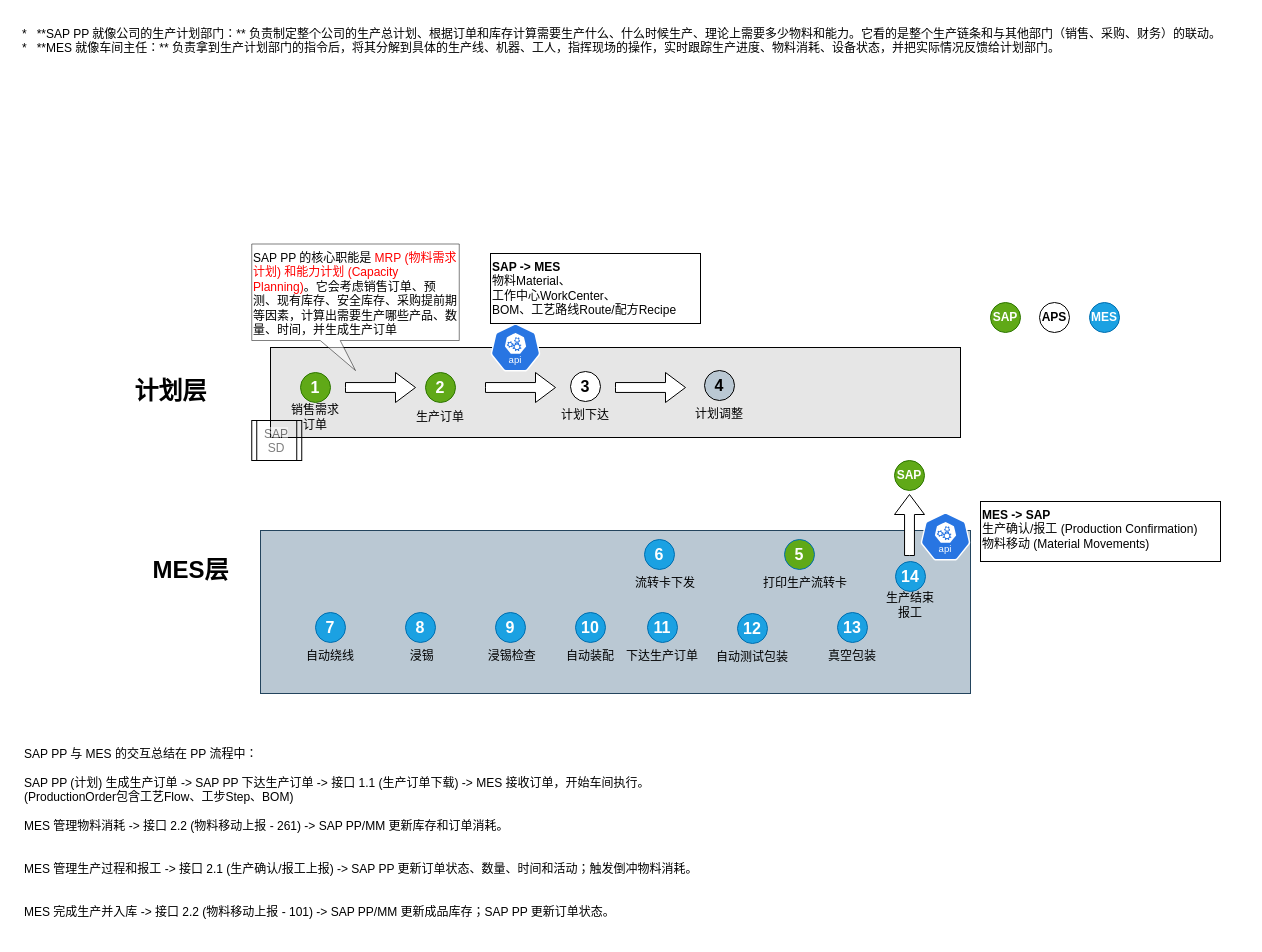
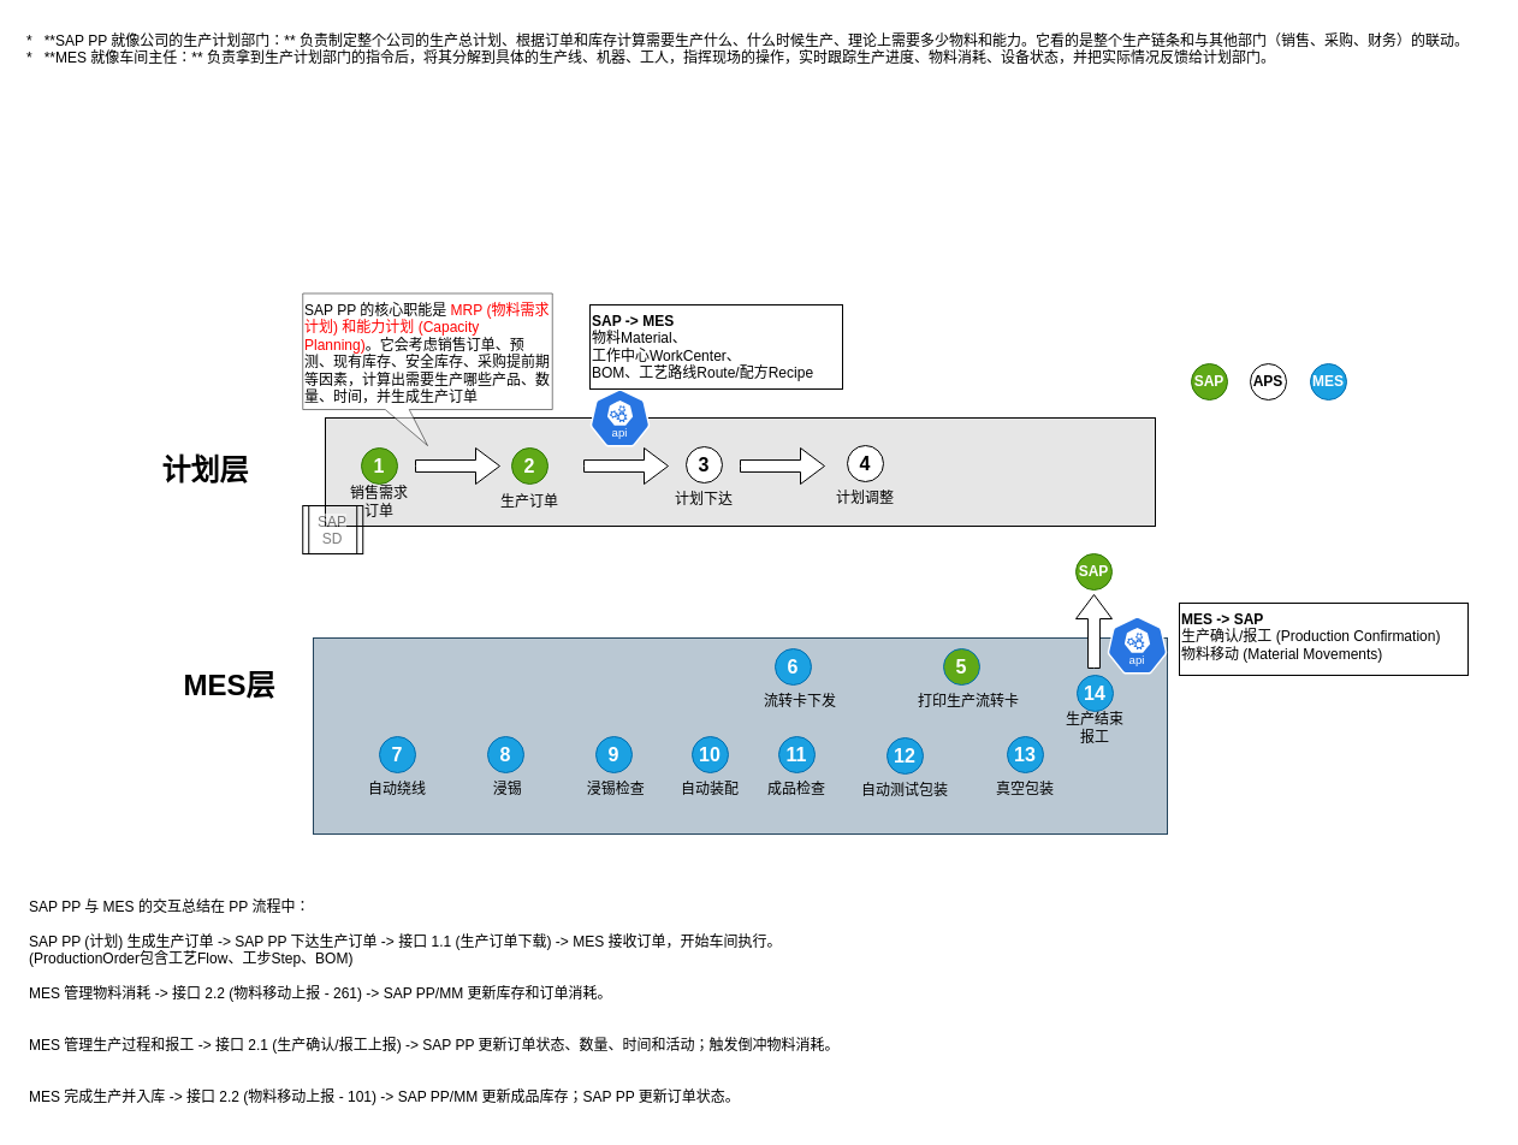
  <mxCell id="0" />
  <mxCell id="1" parent="0" />
  <mxCell id="2" value="" style="rounded=0;whiteSpace=wrap;html=1;fillColor=#E6E6E6;" parent="1" vertex="1"><mxGeometry x="270" y="347" width="690" height="90" as="geometry" /></mxCell>
  <mxCell id="3" value="计划层" style="text;strokeColor=none;fillColor=none;html=1;fontSize=24;fontStyle=1;verticalAlign=middle;align=center;" parent="1" vertex="1"><mxGeometry x="120" y="371" width="100" height="40" as="geometry" /></mxCell>
  <mxCell id="4" value="" style="html=1;shadow=0;dashed=0;align=center;verticalAlign=middle;shape=mxgraph.arrows2.arrow;dy=0.67;dx=20;notch=0;" parent="1" vertex="1"><mxGeometry x="345" y="372" width="70" height="30" as="geometry" /></mxCell>
  <mxCell id="5" value="" style="group" parent="1" vertex="1" connectable="0"><mxGeometry x="285" y="372" width="60" height="70" as="geometry" /></mxCell>
  <mxCell id="6" value="1" style="ellipse;whiteSpace=wrap;html=1;aspect=fixed;rotation=0;strokeColor=#2D7600;gradientDirection=east;fillColor=#60a917;rounded=0;pointerEvents=0;fontFamily=Helvetica;fontSize=16;spacingTop=4;spacingBottom=4;spacingLeft=4;spacingRight=4;points=[];fontStyle=1;snapToPoint=0;fontColor=#ffffff;" parent="5" vertex="1"><mxGeometry x="15" width="30" height="30" as="geometry" /></mxCell>
  <mxCell id="7" value="销售需求订单" style="text;html=1;align=center;verticalAlign=middle;whiteSpace=wrap;rounded=0;" parent="5" vertex="1"><mxGeometry y="30" width="60" height="30" as="geometry" /></mxCell>
  <mxCell id="8" value="" style="group" parent="1" vertex="1" connectable="0"><mxGeometry x="410" y="372" width="60" height="60" as="geometry" /></mxCell>
  <mxCell id="9" value="2" style="ellipse;whiteSpace=wrap;html=1;aspect=fixed;rotation=0;strokeColor=#2D7600;gradientDirection=east;fillColor=#60a917;rounded=0;pointerEvents=0;fontFamily=Helvetica;fontSize=16;spacingTop=4;spacingBottom=4;spacingLeft=4;spacingRight=4;points=[];fontStyle=1;snapToPoint=0;fontColor=#ffffff;" parent="8" vertex="1"><mxGeometry x="15" width="30" height="30" as="geometry" /></mxCell>
  <mxCell id="10" value="生产订单" style="text;html=1;align=center;verticalAlign=middle;whiteSpace=wrap;rounded=0;" parent="8" vertex="1"><mxGeometry y="30" width="60" height="30" as="geometry" /></mxCell>
  <mxCell id="11" value="" style="html=1;shadow=0;dashed=0;align=center;verticalAlign=middle;shape=mxgraph.arrows2.arrow;dy=0.67;dx=20;notch=0;" parent="1" vertex="1"><mxGeometry x="485" y="372" width="70" height="30" as="geometry" /></mxCell>
  <mxCell id="12" value="SAP" style="ellipse;whiteSpace=wrap;html=1;aspect=fixed;rotation=0;strokeColor=#2D7600;gradientDirection=east;fillColor=#60a917;rounded=0;pointerEvents=0;fontFamily=Helvetica;fontSize=12;spacingTop=4;spacingBottom=4;spacingLeft=4;spacingRight=4;points=[];fontStyle=1;snapToPoint=0;fontColor=#ffffff;" parent="1" vertex="1"><mxGeometry x="990" y="302" width="30" height="30" as="geometry" /></mxCell>
  <mxCell id="13" value="" style="html=1;shadow=0;dashed=0;align=center;verticalAlign=middle;shape=mxgraph.arrows2.arrow;dy=0.67;dx=20;notch=0;" parent="1" vertex="1"><mxGeometry x="615" y="372" width="70" height="30" as="geometry" /></mxCell>
  <mxCell id="14" value="" style="group" parent="1" vertex="1" connectable="0"><mxGeometry x="555" y="370" width="62" height="60" as="geometry" /></mxCell>
  <mxCell id="15" value="" style="group" parent="14" vertex="1" connectable="0"><mxGeometry width="62" height="60" as="geometry" /></mxCell>
  <mxCell id="16" value="计划下达" style="text;html=1;align=center;verticalAlign=middle;whiteSpace=wrap;rounded=0;" parent="15" vertex="1"><mxGeometry y="30" width="60" height="30" as="geometry" /></mxCell>
  <mxCell id="17" value="3" style="ellipse;whiteSpace=wrap;html=1;aspect=fixed;rotation=0;gradientDirection=east;rounded=0;pointerEvents=0;fontFamily=Helvetica;fontSize=16;spacingTop=4;spacingBottom=4;spacingLeft=4;spacingRight=4;points=[];fontStyle=1;snapToPoint=0;" parent="14" vertex="1"><mxGeometry x="15" y="1" width="30" height="30" as="geometry" /></mxCell>
  <mxCell id="18" value="" style="group" parent="1" vertex="1" connectable="0"><mxGeometry x="689" y="369" width="62" height="60" as="geometry" /></mxCell>
  <mxCell id="19" value="" style="group" parent="18" vertex="1" connectable="0"><mxGeometry width="62" height="60" as="geometry" /></mxCell>
  <mxCell id="20" value="计划调整" style="text;html=1;align=center;verticalAlign=middle;whiteSpace=wrap;rounded=0;" parent="19" vertex="1"><mxGeometry y="30" width="60" height="30" as="geometry" /></mxCell>
- <mxCell id="21" value="4" style="ellipse;whiteSpace=wrap;html=1;aspect=fixed;rotation=0;gradientDirection=east;rounded=0;pointerEvents=0;fontFamily=Helvetica;fontSize=16;spacingTop=4;spacingBottom=4;spacingLeft=4;spacingRight=4;points=[];fontStyle=1;snapToPoint=0;fillColor=#bac8d3;" parent="18" vertex="1"><mxGeometry x="15" y="1" width="30" height="30" as="geometry" /></mxCell>
+ <mxCell id="21" value="4" style="ellipse;whiteSpace=wrap;html=1;aspect=fixed;rotation=0;gradientDirection=east;rounded=0;pointerEvents=0;fontFamily=Helvetica;fontSize=16;spacingTop=4;spacingBottom=4;spacingLeft=4;spacingRight=4;points=[];fontStyle=1;snapToPoint=0;" parent="18" vertex="1"><mxGeometry x="15" y="1" width="30" height="30" as="geometry" /></mxCell>
  <mxCell id="22" value="APS" style="ellipse;whiteSpace=wrap;html=1;aspect=fixed;rotation=0;gradientDirection=east;rounded=0;pointerEvents=0;fontFamily=Helvetica;fontSize=12;spacingTop=4;spacingBottom=4;spacingLeft=4;spacingRight=4;points=[];fontStyle=1;snapToPoint=0;" parent="1" vertex="1"><mxGeometry x="1039" y="302" width="30" height="30" as="geometry" /></mxCell>
  <mxCell id="23" value="MES层" style="text;strokeColor=none;fillColor=none;html=1;fontSize=24;fontStyle=1;verticalAlign=middle;align=center;" parent="1" vertex="1"><mxGeometry x="140" y="550" width="100" height="40" as="geometry" /></mxCell>
  <mxCell id="24" value="MES" style="ellipse;whiteSpace=wrap;html=1;aspect=fixed;rotation=0;gradientDirection=east;rounded=0;pointerEvents=0;fontFamily=Helvetica;fontSize=12;spacingTop=4;spacingBottom=4;spacingLeft=4;spacingRight=4;points=[];fontStyle=1;snapToPoint=0;fillColor=#1ba1e2;fontColor=#ffffff;strokeColor=#006EAF;" parent="1" vertex="1"><mxGeometry x="1089" y="302" width="30" height="30" as="geometry" /></mxCell>
  <mxCell id="25" value="&lt;span style=&quot;&quot;&gt;SAP PP 的核心职能是&lt;font style=&quot;color: rgb(255, 0, 0);&quot;&gt; MRP (物料需求计划) 和能力计划 (Capacity Planning)&lt;/font&gt;。它会考虑销售订单、预测、现有库存、安全库存、采购提前期等因素，计算出需要生产哪些产品、数量、时间，并生成生产订单&lt;/span&gt;" style="shape=callout;whiteSpace=wrap;html=1;perimeter=calloutPerimeter;opacity=50;size=30;position=0.33;verticalAlign=top;align=left;" parent="1" vertex="1"><mxGeometry x="251.25" y="243.5" width="207.5" height="126.5" as="geometry" /></mxCell>
  <mxCell id="26" value="&lt;div&gt;*&amp;nbsp; &amp;nbsp;**SAP PP 就像公司的生产计划部门：** 负责制定整个公司的生产总计划、根据订单和库存计算需要生产什么、什么时候生产、理论上需要多少物料和能力。它看的是整个生产链条和与其他部门（销售、采购、财务）的联动。&lt;/div&gt;&lt;div&gt;*&amp;nbsp; &amp;nbsp;**MES 就像车间主任：** 负责拿到生产计划部门的指令后，将其分解到具体的生产线、机器、工人，指挥现场的操作，实时跟踪生产进度、物料消耗、设备状态，并把实际情况反馈给计划部门。&lt;/div&gt;" style="text;html=1;align=left;verticalAlign=top;resizable=0;points=[];autosize=1;strokeColor=none;fillColor=none;" parent="1" vertex="1"><mxGeometry x="20" y="20" width="1220" height="40" as="geometry" /></mxCell>
  <mxCell id="27" value="SAP&lt;div&gt;SD&lt;/div&gt;" style="shape=process;whiteSpace=wrap;html=1;backgroundOutline=1;align=center;verticalAlign=top;fontFamily=Helvetica;fontSize=12;fontColor=default;autosize=1;resizable=0;fillColor=none;gradientColor=none;textOpacity=50;labelBackgroundColor=default;" parent="1" vertex="1"><mxGeometry x="251.25" y="420" width="50" height="40" as="geometry" /></mxCell>
  <mxCell id="28" value="" style="aspect=fixed;sketch=0;html=1;dashed=0;whitespace=wrap;verticalLabelPosition=bottom;verticalAlign=top;fillColor=#2875E2;strokeColor=#ffffff;points=[[0.005,0.63,0],[0.1,0.2,0],[0.9,0.2,0],[0.5,0,0],[0.995,0.63,0],[0.72,0.99,0],[0.5,1,0],[0.28,0.99,0]];shape=mxgraph.kubernetes.icon2;kubernetesLabel=1;prIcon=api;align=left;fontFamily=Helvetica;fontSize=12;fontColor=default;autosize=1;resizable=0;" parent="1" vertex="1"><mxGeometry x="490" y="323" width="50" height="48" as="geometry" /></mxCell>
  <mxCell id="29" value="SAP" style="ellipse;whiteSpace=wrap;html=1;aspect=fixed;rotation=0;strokeColor=#2D7600;gradientDirection=east;fillColor=#60a917;rounded=0;pointerEvents=0;fontFamily=Helvetica;fontSize=12;spacingTop=4;spacingBottom=4;spacingLeft=4;spacingRight=4;points=[];fontStyle=1;snapToPoint=0;fontColor=#ffffff;" parent="1" vertex="1"><mxGeometry x="894" y="460" width="30" height="30" as="geometry" /></mxCell>
  <mxCell id="30" value="&lt;div&gt;&lt;b&gt;SAP -&amp;gt; MES&lt;/b&gt;&lt;/div&gt;&lt;div&gt;物料Material、&lt;/div&gt;&lt;div&gt;工作中心WorkCenter、&lt;/div&gt;&lt;div&gt;BOM、&lt;span style=&quot;background-color: transparent; color: light-dark(rgb(0, 0, 0), rgb(255, 255, 255));&quot;&gt;工艺路线Route/配方Recipe&lt;/span&gt;&lt;/div&gt;" style="rounded=0;whiteSpace=wrap;html=1;align=left;verticalAlign=top;fontFamily=Helvetica;fontSize=12;fontColor=default;autosize=1;resizable=0;fillColor=none;gradientColor=none;" parent="1" vertex="1"><mxGeometry x="490" y="253" width="210" height="70" as="geometry" /></mxCell>
  <mxCell id="31" value="&lt;div&gt;&lt;b&gt;MES -&amp;gt; SAP&lt;/b&gt;&lt;/div&gt;&lt;div&gt;&lt;span style=&quot;background-color: transparent;&quot;&gt;生产确认/报工 (Production Confirmation)&lt;/span&gt;&lt;/div&gt;&lt;div&gt;&lt;span style=&quot;background-color: transparent;&quot;&gt;物料移动 (Material Movements)&lt;/span&gt;&lt;/div&gt;" style="rounded=0;whiteSpace=wrap;html=1;align=left;verticalAlign=top;fontFamily=Helvetica;fontSize=12;fontColor=default;autosize=1;resizable=0;fillColor=none;gradientColor=none;" parent="1" vertex="1"><mxGeometry x="980" y="501" width="240" height="60" as="geometry" /></mxCell>
  <mxCell id="32" value="" style="rounded=0;whiteSpace=wrap;html=1;fillColor=#bac8d3;strokeColor=#23445d;" parent="1" vertex="1"><mxGeometry x="260" y="530" width="710" height="163" as="geometry" /></mxCell>
  <mxCell id="33" value="" style="group" parent="1" vertex="1" connectable="0"><mxGeometry x="769" y="538" width="90" height="60" as="geometry" /></mxCell>
  <mxCell id="34" value="" style="group" parent="33" vertex="1" connectable="0"><mxGeometry width="90" height="60" as="geometry" /></mxCell>
  <mxCell id="35" value="打印生产流转卡" style="text;html=1;align=center;verticalAlign=middle;whiteSpace=wrap;rounded=0;" parent="34" vertex="1"><mxGeometry x="-9" y="30" width="90" height="30" as="geometry" /></mxCell>
  <mxCell id="36" value="5" style="ellipse;whiteSpace=wrap;html=1;aspect=fixed;rotation=0;gradientDirection=east;rounded=0;pointerEvents=0;fontFamily=Helvetica;fontSize=16;spacingTop=4;spacingBottom=4;spacingLeft=4;spacingRight=4;points=[];fontStyle=1;snapToPoint=0;fillColor=#60a917;fontColor=#ffffff;strokeColor=#006EAF;" parent="33" vertex="1"><mxGeometry x="15" y="1" width="30" height="30" as="geometry" /></mxCell>
  <mxCell id="37" value="" style="group" parent="1" vertex="1" connectable="0"><mxGeometry x="629" y="538" width="90" height="60" as="geometry" /></mxCell>
  <mxCell id="38" value="" style="group" parent="37" vertex="1" connectable="0"><mxGeometry width="90" height="60" as="geometry" /></mxCell>
  <mxCell id="39" value="流转卡下发" style="text;html=1;align=center;verticalAlign=middle;whiteSpace=wrap;rounded=0;" parent="38" vertex="1"><mxGeometry x="-9" y="30" width="90" height="30" as="geometry" /></mxCell>
  <mxCell id="40" value="6" style="ellipse;whiteSpace=wrap;html=1;aspect=fixed;rotation=0;gradientDirection=east;rounded=0;pointerEvents=0;fontFamily=Helvetica;fontSize=16;spacingTop=4;spacingBottom=4;spacingLeft=4;spacingRight=4;points=[];fontStyle=1;snapToPoint=0;fillColor=#1ba1e2;fontColor=#ffffff;strokeColor=#006EAF;" parent="37" vertex="1"><mxGeometry x="15" y="1" width="30" height="30" as="geometry" /></mxCell>
  <mxCell id="41" value="" style="group" parent="1" vertex="1" connectable="0"><mxGeometry x="300" y="611" width="90" height="60" as="geometry" /></mxCell>
  <mxCell id="42" value="" style="group" parent="41" vertex="1" connectable="0"><mxGeometry width="90" height="60" as="geometry" /></mxCell>
  <mxCell id="43" value="自动绕线" style="text;html=1;align=center;verticalAlign=middle;whiteSpace=wrap;rounded=0;" parent="42" vertex="1"><mxGeometry x="-15" y="30" width="90" height="30" as="geometry" /></mxCell>
  <mxCell id="44" value="7" style="ellipse;whiteSpace=wrap;html=1;aspect=fixed;rotation=0;gradientDirection=east;rounded=0;pointerEvents=0;fontFamily=Helvetica;fontSize=16;spacingTop=4;spacingBottom=4;spacingLeft=4;spacingRight=4;points=[];fontStyle=1;snapToPoint=0;fillColor=#1ba1e2;fontColor=#ffffff;strokeColor=#006EAF;" parent="41" vertex="1"><mxGeometry x="15" y="1" width="30" height="30" as="geometry" /></mxCell>
  <mxCell id="45" value="" style="group" parent="1" vertex="1" connectable="0"><mxGeometry x="390" y="611" width="90" height="60" as="geometry" /></mxCell>
  <mxCell id="46" value="" style="group" parent="45" vertex="1" connectable="0"><mxGeometry width="90" height="60" as="geometry" /></mxCell>
  <mxCell id="47" value="&amp;nbsp;浸锡" style="text;html=1;align=center;verticalAlign=middle;whiteSpace=wrap;rounded=0;" parent="46" vertex="1"><mxGeometry x="-15" y="30" width="90" height="30" as="geometry" /></mxCell>
  <mxCell id="48" value="8" style="ellipse;whiteSpace=wrap;html=1;aspect=fixed;rotation=0;gradientDirection=east;rounded=0;pointerEvents=0;fontFamily=Helvetica;fontSize=16;spacingTop=4;spacingBottom=4;spacingLeft=4;spacingRight=4;points=[];fontStyle=1;snapToPoint=0;fillColor=#1ba1e2;fontColor=#ffffff;strokeColor=#006EAF;" parent="45" vertex="1"><mxGeometry x="15" y="1" width="30" height="30" as="geometry" /></mxCell>
  <mxCell id="49" value="" style="group" parent="1" vertex="1" connectable="0"><mxGeometry x="480" y="611" width="90" height="60" as="geometry" /></mxCell>
  <mxCell id="50" value="" style="group" parent="49" vertex="1" connectable="0"><mxGeometry width="90" height="60" as="geometry" /></mxCell>
  <mxCell id="51" value="&amp;nbsp;浸锡检查" style="text;html=1;align=center;verticalAlign=middle;whiteSpace=wrap;rounded=0;" parent="50" vertex="1"><mxGeometry x="-15" y="30" width="90" height="30" as="geometry" /></mxCell>
  <mxCell id="52" value="9" style="ellipse;whiteSpace=wrap;html=1;aspect=fixed;rotation=0;gradientDirection=east;rounded=0;pointerEvents=0;fontFamily=Helvetica;fontSize=16;spacingTop=4;spacingBottom=4;spacingLeft=4;spacingRight=4;points=[];fontStyle=1;snapToPoint=0;fillColor=#1ba1e2;fontColor=#ffffff;strokeColor=#006EAF;" parent="49" vertex="1"><mxGeometry x="15" y="1" width="30" height="30" as="geometry" /></mxCell>
  <mxCell id="53" value="" style="group" parent="1" vertex="1" connectable="0"><mxGeometry x="560" y="611" width="90" height="60" as="geometry" /></mxCell>
  <mxCell id="54" value="" style="group" parent="53" vertex="1" connectable="0"><mxGeometry width="90" height="60" as="geometry" /></mxCell>
  <mxCell id="55" value="自动装配" style="text;html=1;align=center;verticalAlign=middle;whiteSpace=wrap;rounded=0;" parent="54" vertex="1"><mxGeometry x="-15" y="30" width="90" height="30" as="geometry" /></mxCell>
  <mxCell id="56" value="10" style="ellipse;whiteSpace=wrap;html=1;aspect=fixed;rotation=0;gradientDirection=east;rounded=0;pointerEvents=0;fontFamily=Helvetica;fontSize=16;spacingTop=4;spacingBottom=4;spacingLeft=4;spacingRight=4;points=[];fontStyle=1;snapToPoint=0;fillColor=#1ba1e2;fontColor=#ffffff;strokeColor=#006EAF;" parent="53" vertex="1"><mxGeometry x="15" y="1" width="30" height="30" as="geometry" /></mxCell>
  <mxCell id="57" value="" style="group" parent="1" vertex="1" connectable="0"><mxGeometry x="632" y="611" width="90" height="60" as="geometry" /></mxCell>
  <mxCell id="58" value="" style="group" parent="57" vertex="1" connectable="0"><mxGeometry width="90" height="60" as="geometry" /></mxCell>
- <mxCell id="59" value="下达生产订单" style="text;html=1;align=center;verticalAlign=middle;whiteSpace=wrap;rounded=0;" parent="58" vertex="1"><mxGeometry x="-15" y="30" width="90" height="30" as="geometry" /></mxCell>
+ <mxCell id="59" value="成品检查" style="text;html=1;align=center;verticalAlign=middle;whiteSpace=wrap;rounded=0;" parent="58" vertex="1"><mxGeometry x="-15" y="30" width="90" height="30" as="geometry" /></mxCell>
  <mxCell id="60" value="11" style="ellipse;whiteSpace=wrap;html=1;aspect=fixed;rotation=0;gradientDirection=east;rounded=0;pointerEvents=0;fontFamily=Helvetica;fontSize=16;spacingTop=4;spacingBottom=4;spacingLeft=4;spacingRight=4;points=[];fontStyle=1;snapToPoint=0;fillColor=#1ba1e2;fontColor=#ffffff;strokeColor=#006EAF;" parent="57" vertex="1"><mxGeometry x="15" y="1" width="30" height="30" as="geometry" /></mxCell>
  <mxCell id="61" value="" style="group" parent="1" vertex="1" connectable="0"><mxGeometry x="722" y="612" width="90" height="60" as="geometry" /></mxCell>
  <mxCell id="62" value="" style="group" parent="61" vertex="1" connectable="0"><mxGeometry width="90" height="60" as="geometry" /></mxCell>
  <mxCell id="63" value="自动测试包装" style="text;html=1;align=center;verticalAlign=middle;whiteSpace=wrap;rounded=0;" parent="62" vertex="1"><mxGeometry x="-15" y="30" width="90" height="30" as="geometry" /></mxCell>
  <mxCell id="64" value="12" style="ellipse;whiteSpace=wrap;html=1;aspect=fixed;rotation=0;gradientDirection=east;rounded=0;pointerEvents=0;fontFamily=Helvetica;fontSize=16;spacingTop=4;spacingBottom=4;spacingLeft=4;spacingRight=4;points=[];fontStyle=1;snapToPoint=0;fillColor=#1ba1e2;fontColor=#ffffff;strokeColor=#006EAF;" parent="61" vertex="1"><mxGeometry x="15" y="1" width="30" height="30" as="geometry" /></mxCell>
  <mxCell id="65" value="" style="group" parent="1" vertex="1" connectable="0"><mxGeometry x="822" y="611" width="90" height="60" as="geometry" /></mxCell>
  <mxCell id="66" value="" style="group" parent="65" vertex="1" connectable="0"><mxGeometry width="90" height="60" as="geometry" /></mxCell>
  <mxCell id="67" value="真空包装" style="text;html=1;align=center;verticalAlign=middle;whiteSpace=wrap;rounded=0;" parent="66" vertex="1"><mxGeometry x="-15" y="30" width="90" height="30" as="geometry" /></mxCell>
  <mxCell id="68" value="13" style="ellipse;whiteSpace=wrap;html=1;aspect=fixed;rotation=0;gradientDirection=east;rounded=0;pointerEvents=0;fontFamily=Helvetica;fontSize=16;spacingTop=4;spacingBottom=4;spacingLeft=4;spacingRight=4;points=[];fontStyle=1;snapToPoint=0;fillColor=#1ba1e2;fontColor=#ffffff;strokeColor=#006EAF;" parent="65" vertex="1"><mxGeometry x="15" y="1" width="30" height="30" as="geometry" /></mxCell>
  <mxCell id="69" value="" style="group" parent="1" vertex="1" connectable="0"><mxGeometry x="880" y="560" width="90" height="60" as="geometry" /></mxCell>
  <mxCell id="70" value="" style="group" parent="69" vertex="1" connectable="0"><mxGeometry width="90" height="60" as="geometry" /></mxCell>
  <mxCell id="71" value="生产结束&lt;div&gt;报工&lt;/div&gt;" style="text;html=1;align=center;verticalAlign=middle;whiteSpace=wrap;rounded=0;" parent="70" vertex="1"><mxGeometry x="-15" y="30" width="90" height="30" as="geometry" /></mxCell>
  <mxCell id="72" value="14" style="ellipse;whiteSpace=wrap;html=1;aspect=fixed;rotation=0;gradientDirection=east;rounded=0;pointerEvents=0;fontFamily=Helvetica;fontSize=16;spacingTop=4;spacingBottom=4;spacingLeft=4;spacingRight=4;points=[];fontStyle=1;snapToPoint=0;fillColor=#1ba1e2;fontColor=#ffffff;strokeColor=#006EAF;" parent="69" vertex="1"><mxGeometry x="15" y="1" width="30" height="30" as="geometry" /></mxCell>
  <mxCell id="73" value="" style="aspect=fixed;sketch=0;html=1;dashed=0;whitespace=wrap;verticalLabelPosition=bottom;verticalAlign=top;fillColor=#2875E2;strokeColor=#ffffff;points=[[0.005,0.63,0],[0.1,0.2,0],[0.9,0.2,0],[0.5,0,0],[0.995,0.63,0],[0.72,0.99,0],[0.5,1,0],[0.28,0.99,0]];shape=mxgraph.kubernetes.icon2;kubernetesLabel=1;prIcon=api;align=left;fontFamily=Helvetica;fontSize=12;fontColor=default;autosize=1;resizable=0;" parent="1" vertex="1"><mxGeometry x="920" y="512" width="50" height="48" as="geometry" /></mxCell>
  <mxCell id="74" value="" style="html=1;shadow=0;dashed=0;align=center;verticalAlign=middle;shape=mxgraph.arrows2.arrow;dy=0.67;dx=20;notch=0;rotation=-90;" parent="1" vertex="1"><mxGeometry x="878.5" y="509.5" width="61" height="30" as="geometry" /></mxCell>
  <mxCell id="75" value="&lt;div&gt;SAP PP 与 MES 的交互总结在 PP 流程中：&lt;/div&gt;&lt;div&gt;&lt;br&gt;&lt;/div&gt;&lt;div&gt;SAP PP (计划) 生成生产订单 -&amp;gt; SAP PP 下达生产订单 -&amp;gt; 接口 1.1 (生产订单下载) -&amp;gt; MES 接收订单，开始车间执行。&lt;/div&gt;&lt;div&gt;(ProductionOrder包含工艺Flow、工步Step、BOM)&lt;/div&gt;&lt;div&gt;&lt;br&gt;&lt;/div&gt;&lt;div&gt;MES 管理物料消耗 -&amp;gt; 接口 2.2 (物料移动上报 - 261) -&amp;gt; SAP PP/MM 更新库存和订单消耗。&lt;/div&gt;&lt;div&gt;&lt;br&gt;&lt;/div&gt;&lt;div&gt;&lt;br&gt;&lt;/div&gt;&lt;div&gt;MES 管理生产过程和报工 -&amp;gt; 接口 2.1 (生产确认/报工上报) -&amp;gt; SAP PP 更新订单状态、数量、时间和活动；触发倒冲物料消耗。&lt;/div&gt;&lt;div&gt;&lt;br&gt;&lt;/div&gt;&lt;div&gt;&lt;br&gt;&lt;/div&gt;&lt;div&gt;MES 完成生产并入库 -&amp;gt; 接口 2.2 (物料移动上报 - 101) -&amp;gt; SAP PP/MM 更新成品库存；SAP PP 更新订单状态。&lt;/div&gt;" style="text;html=1;align=left;verticalAlign=top;resizable=0;points=[];autosize=1;strokeColor=none;fillColor=none;" vertex="1" parent="1"><mxGeometry x="22" y="740" width="700" height="190" as="geometry" /></mxCell>
